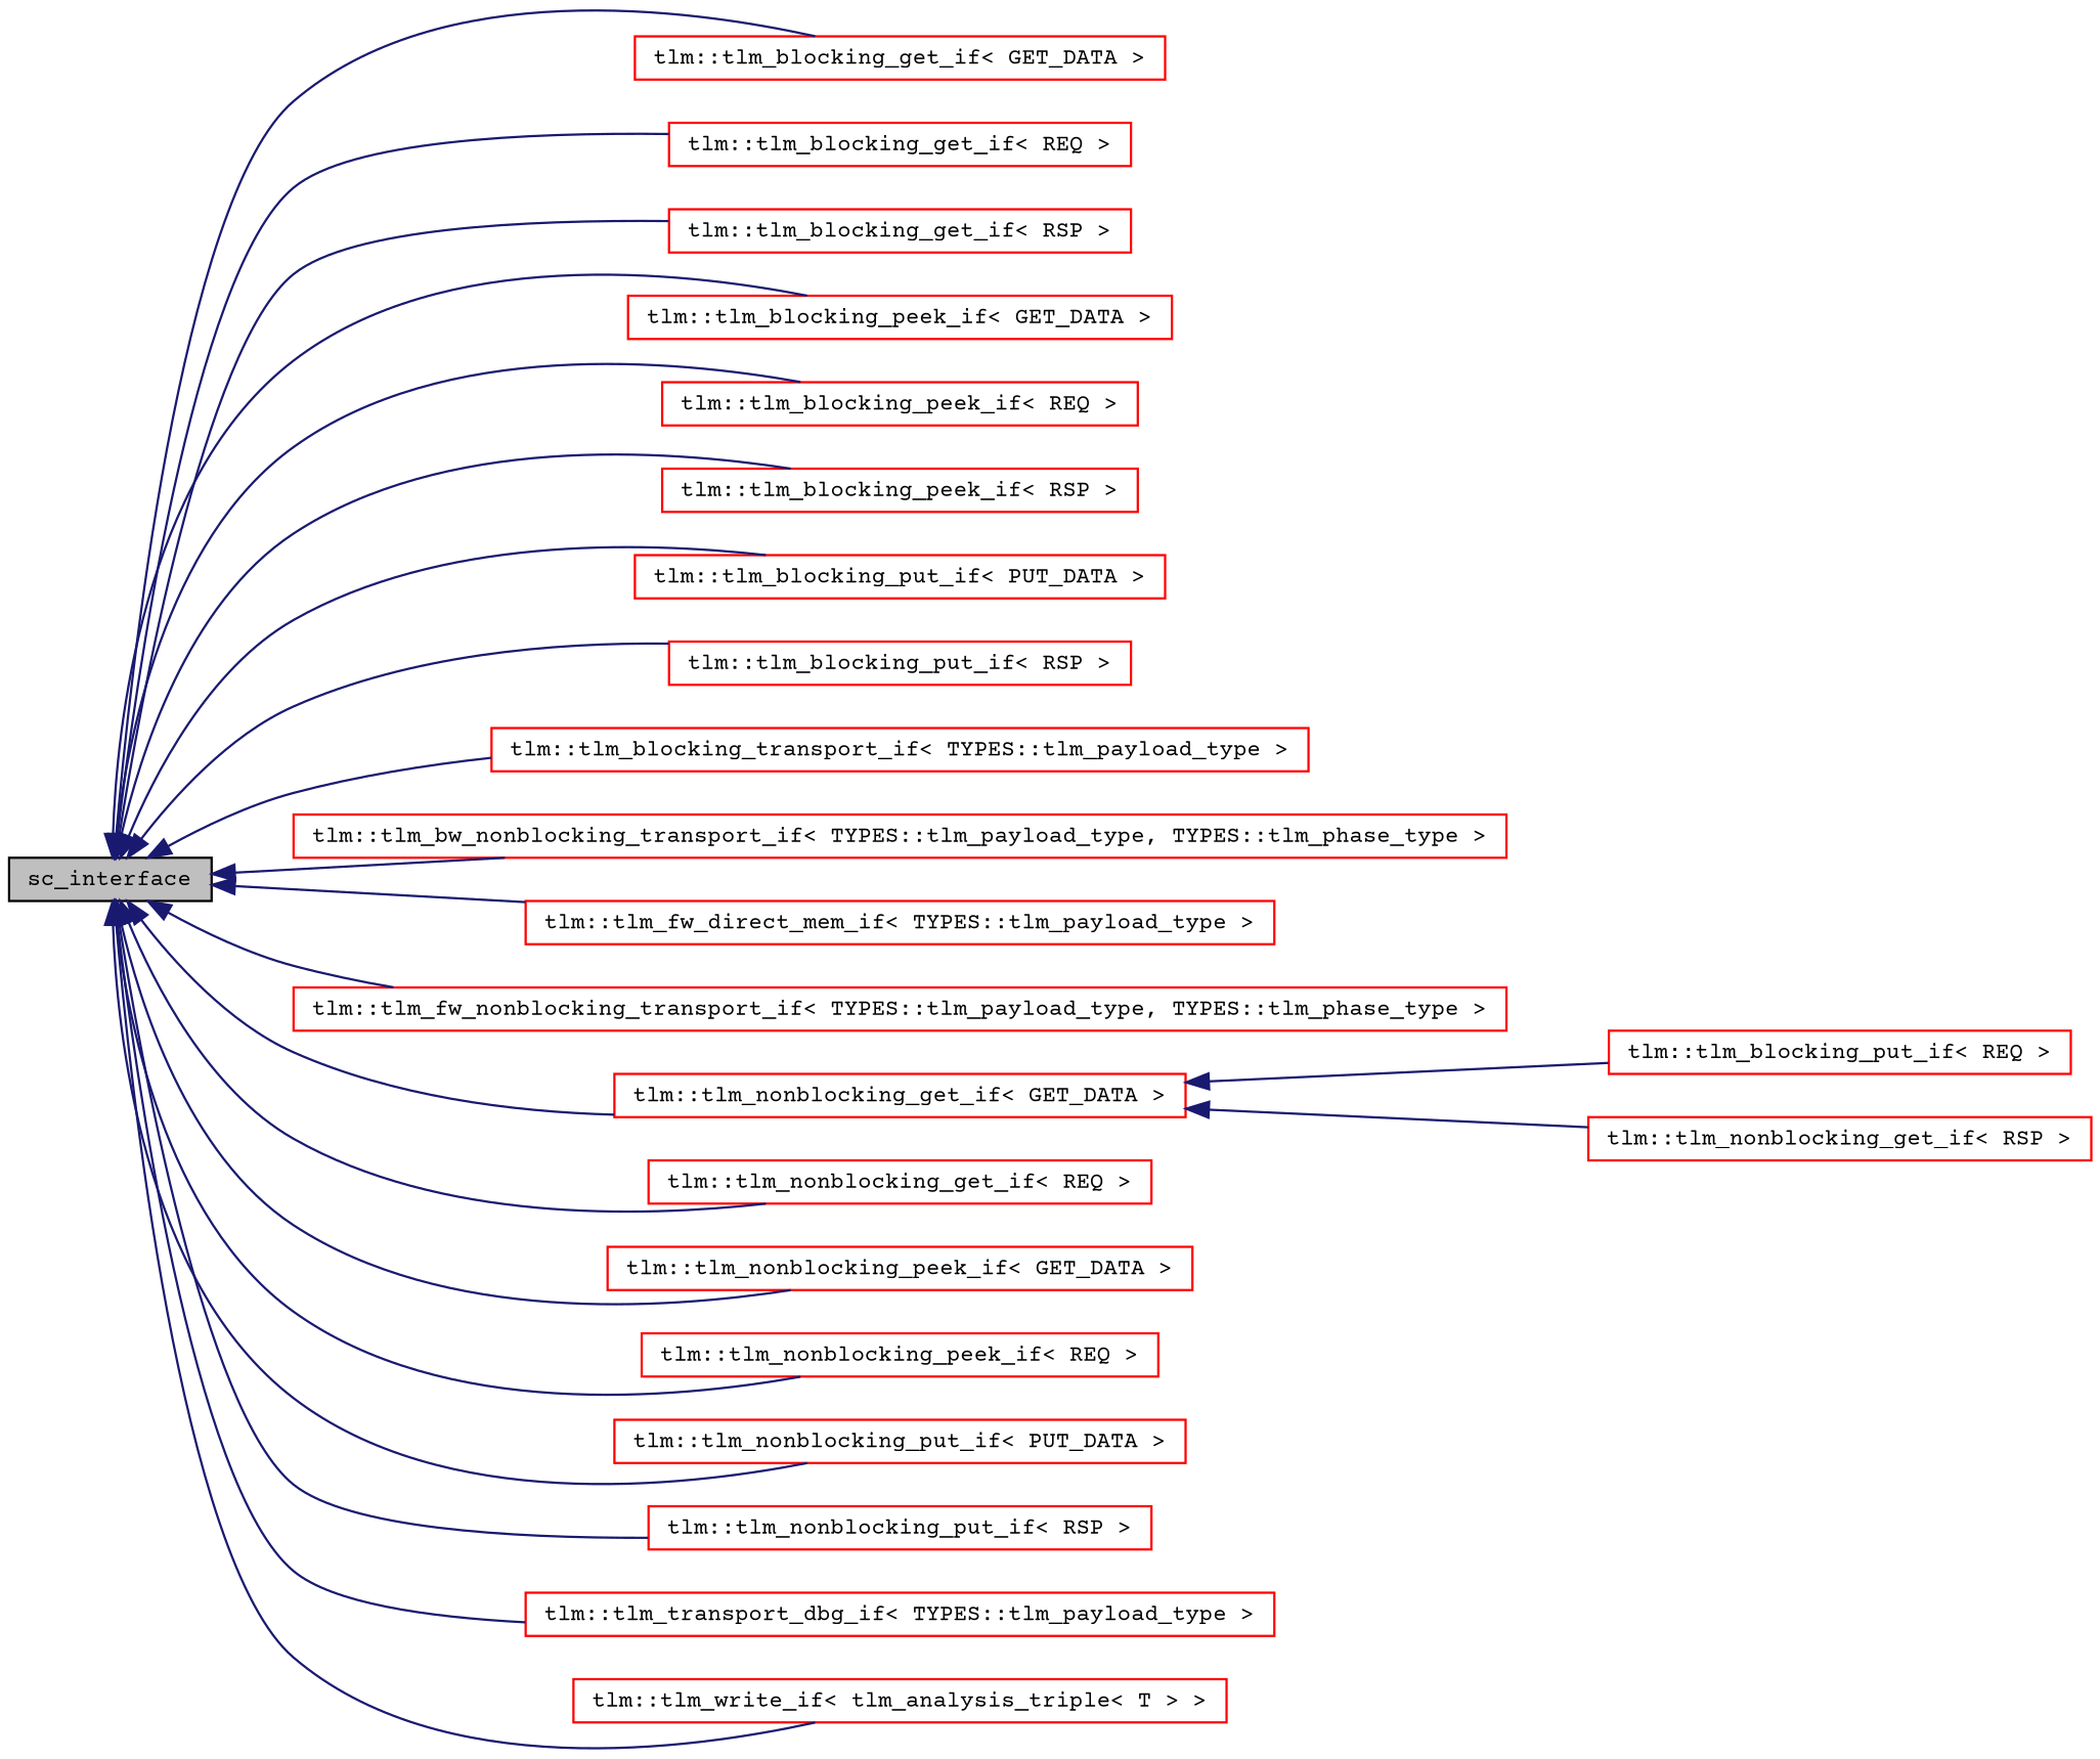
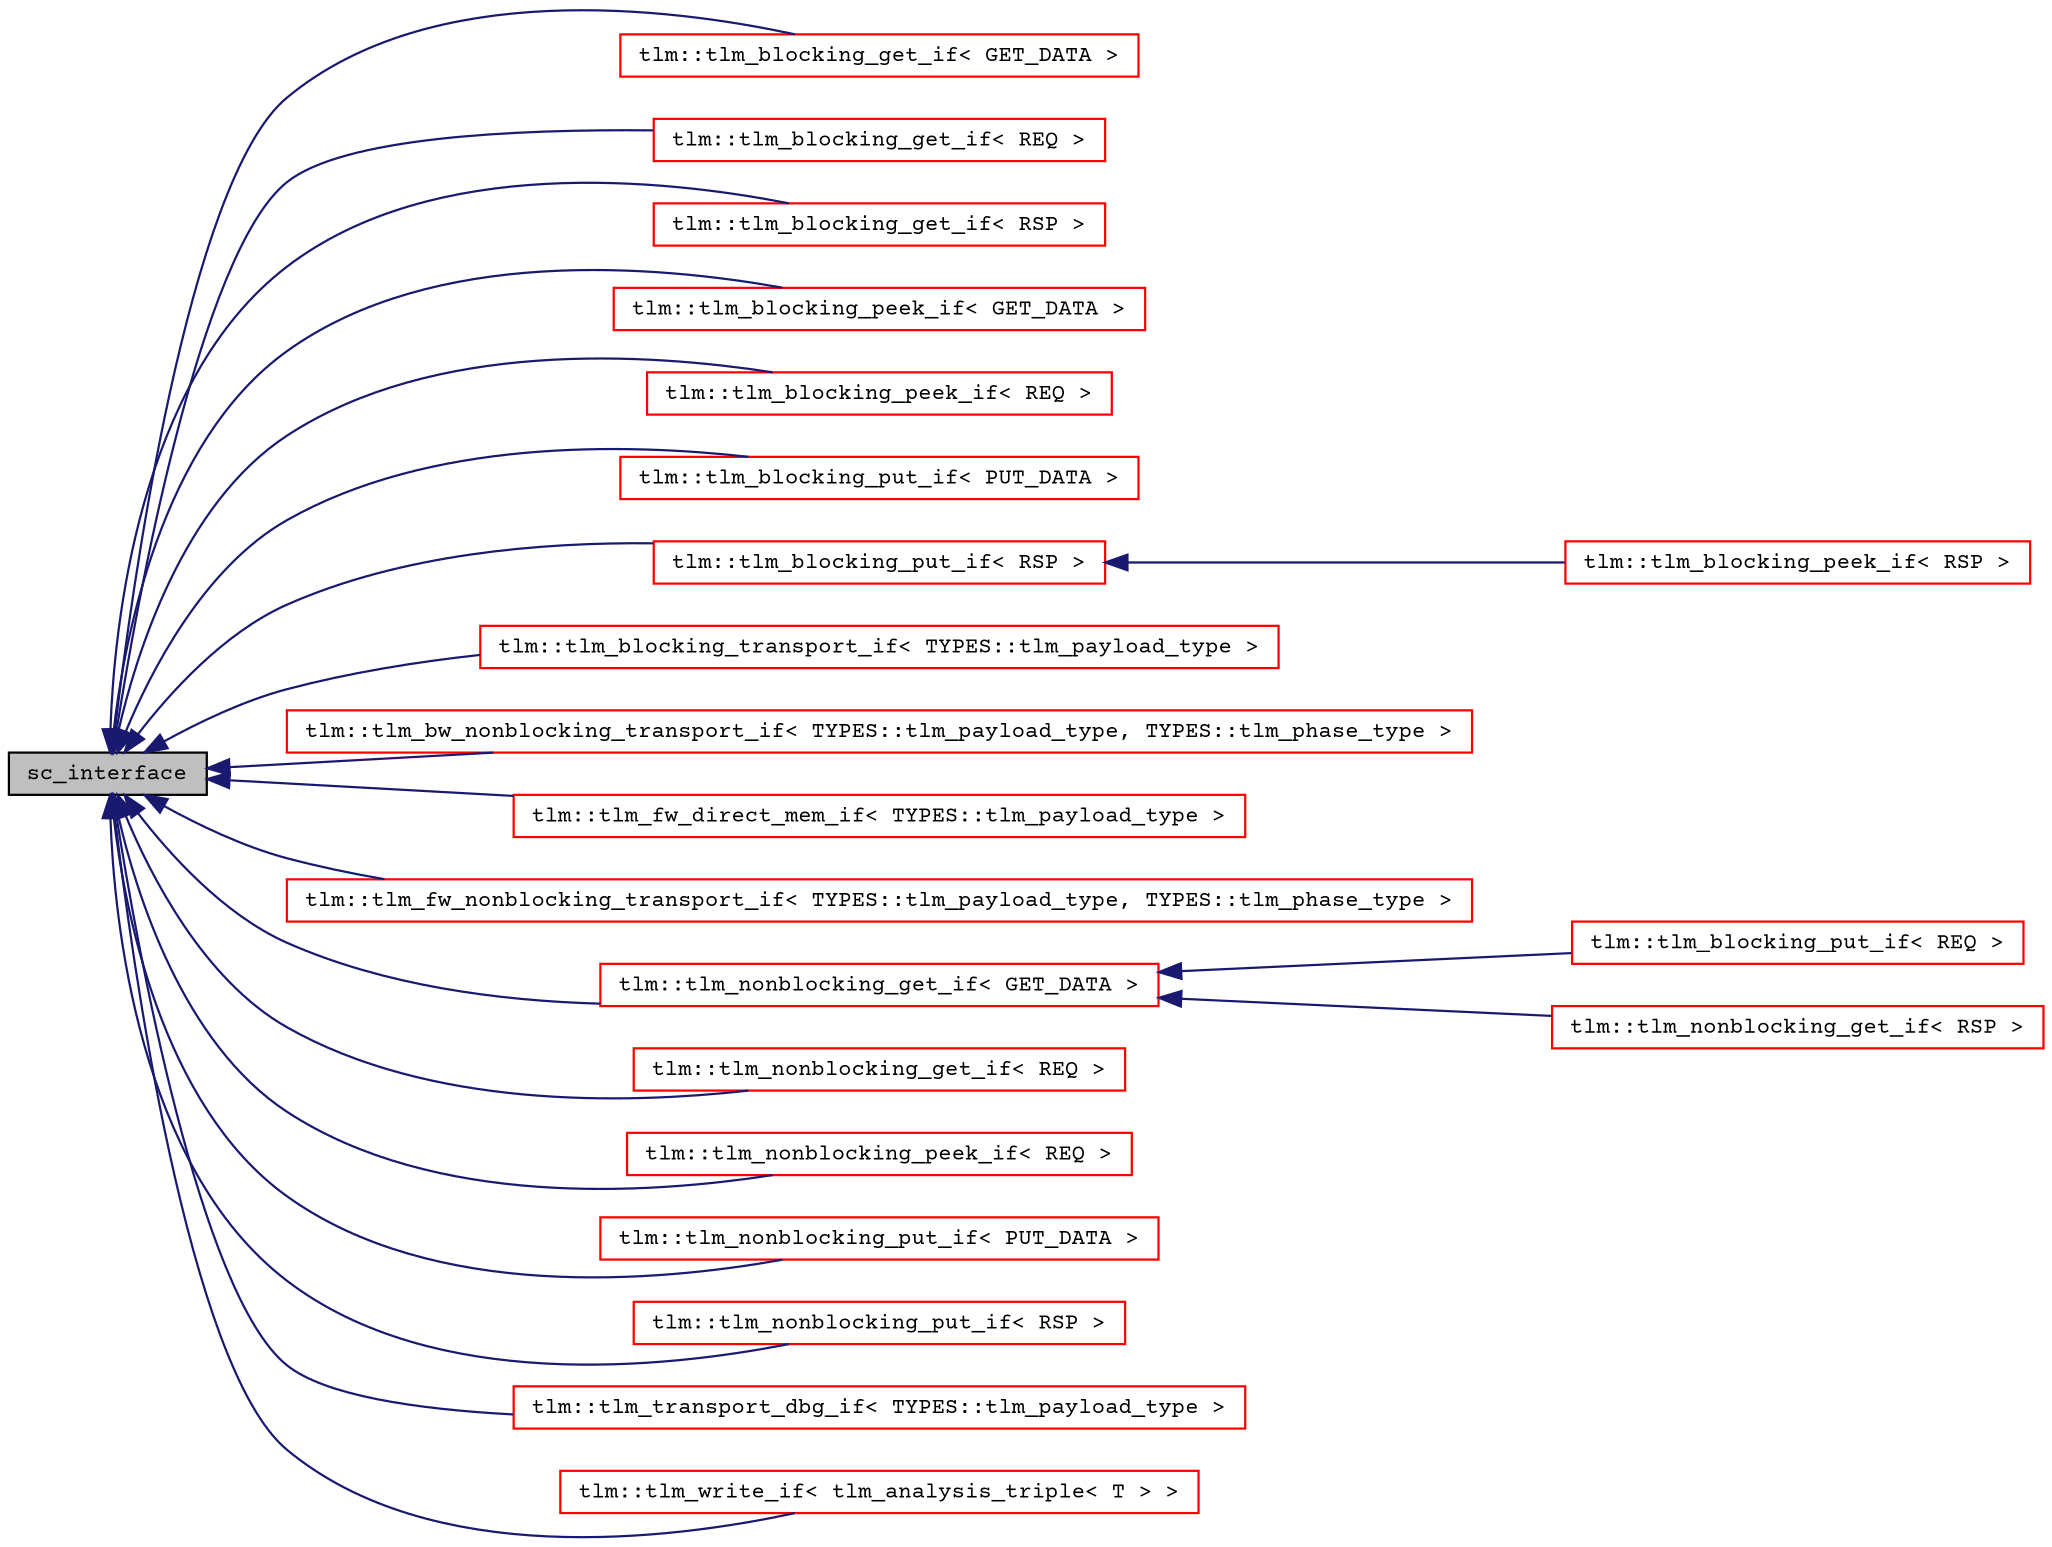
  digraph {
    fontname="Courier Prime"
    rankdir=LR
    node [color=red fillcolor=white fontname="Courier Prime" fontsize=10 shape=record style=filled]
    edge [color=midnightblue dir=back fontname="Courier Prime" fontsize=10 labelfontname=FreeSans labelfontsize=10 style=solid]
    n1 [color=black fillcolor=grey75 fontcolor=black height=0.2 label=sc_interface width=0.4]
    n2 [height=0.2 label="tlm::tlm_blocking_get_if\< GET_DATA \>" width=0.4]
    n3 [height=0.2 label="tlm::tlm_blocking_get_if\< REQ \>" width=0.4]
    n4 [height=0.2 label="tlm::tlm_blocking_get_if\< RSP \>" width=0.4]
    n5 [height=0.2 label="tlm::tlm_blocking_peek_if\< GET_DATA \>" width=0.4]
    n6 [height=0.2 label="tlm::tlm_blocking_peek_if\< REQ \>" width=0.4]
    n7 [height=0.2 label="tlm::tlm_blocking_peek_if\< RSP \>" width=0.4]
    n8 [height=0.2 label="tlm::tlm_blocking_put_if\< PUT_DATA \>" width=0.4]
    n9 [height=0.2 label="tlm::tlm_blocking_put_if\< RSP \>" width=0.4]
    n10 [height=0.2 label="tlm::tlm_blocking_transport_if\< TYPES::tlm_payload_type \>" width=0.4]
    n11 [height=0.2 label="tlm::tlm_bw_nonblocking_transport_if\< TYPES::tlm_payload_type, TYPES::tlm_phase_type \>" width=0.4]
    n12 [height=0.2 label="tlm::tlm_fw_direct_mem_if\< TYPES::tlm_payload_type \>" width=0.4]
    n13 [height=0.2 label="tlm::tlm_fw_nonblocking_transport_if\< TYPES::tlm_payload_type, TYPES::tlm_phase_type \>" width=0.4]
    n14 [height=0.2 label="tlm::tlm_nonblocking_get_if\< GET_DATA \>" width=0.4]
    n15 [height=0.2 label="tlm::tlm_nonblocking_get_if\< REQ \>" width=0.4]
-   n16 [height=0.2 label="tlm::tlm_nonblocking_peek_if\< GET_DATA \>" width=0.4]
    n17 [height=0.2 label="tlm::tlm_nonblocking_peek_if\< REQ \>" width=0.4]
    n18 [height=0.2 label="tlm::tlm_nonblocking_put_if\< PUT_DATA \>" width=0.4]
    n19 [height=0.2 label="tlm::tlm_nonblocking_put_if\< RSP \>" width=0.4]
    n20 [height=0.2 label="tlm::tlm_transport_dbg_if\< TYPES::tlm_payload_type \>" width=0.4]
    n21 [height=0.2 label="tlm::tlm_write_if\< tlm_analysis_triple\< T \> \>" width=0.4]
    n22 [height=0.2 label="tlm::tlm_blocking_put_if\< REQ \>" width=0.4]
    n23 [height=0.2 label="tlm::tlm_nonblocking_get_if\< RSP \>" width=0.4]
    n1 -> n2
    n1 -> n3
    n1 -> n4
    n1 -> n5
    n1 -> n6
-   n1 -> n7
+   n9 -> n7
    n1 -> n8
    n1 -> n9
    n1 -> n10
    n1 -> n11
    n1 -> n12
    n1 -> n13
    n1 -> n14
    n1 -> n15
-   n1 -> n16
    n1 -> n17
    n1 -> n18
    n1 -> n19
    n1 -> n20
    n1 -> n21
    n14 -> n22
    n14 -> n23
  }
